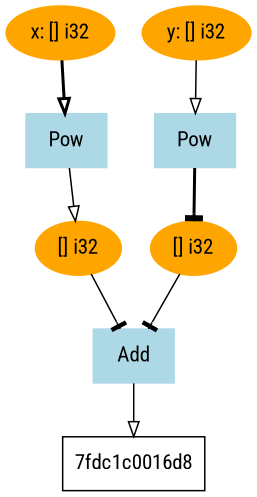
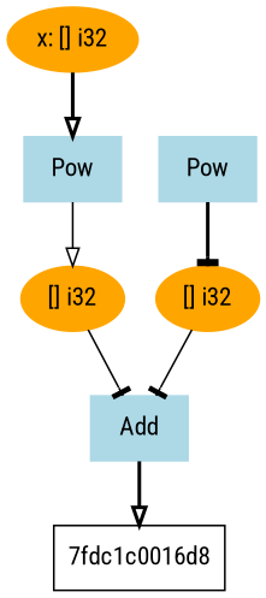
  digraph {
    fontname="Roboto Condensed"
    node [color=orange fontname="Roboto Condensed" style=filled]
    edge [arrowhead=onormal fontname="Roboto Condensed" style=solid]
    n1 [color=lightblue label=Add shape=box]
    "7fdc1c0016d8" [shape=box color="" style=""]
    n3 [label="[] i32"]
    n4 [label="[] i32"]
    n5 [color=lightblue label=Pow shape=box]
    n6 [label="x: [] i32"]
    n7 [color=lightblue label=Pow shape=box]
-   n8 [label="y: [] i32"]
-   n1 -> "7fdc1c0016d8"
+   n1 -> "7fdc1c0016d8" [style=bold]
    n3 -> n1 [arrowhead=tee]
    n4 -> n1 [arrowhead=tee]
    n5 -> n3
    n6 -> n5 [style=bold]
    n7 -> n4 [arrowhead=tee style=bold]
-   n8 -> n7
  }
